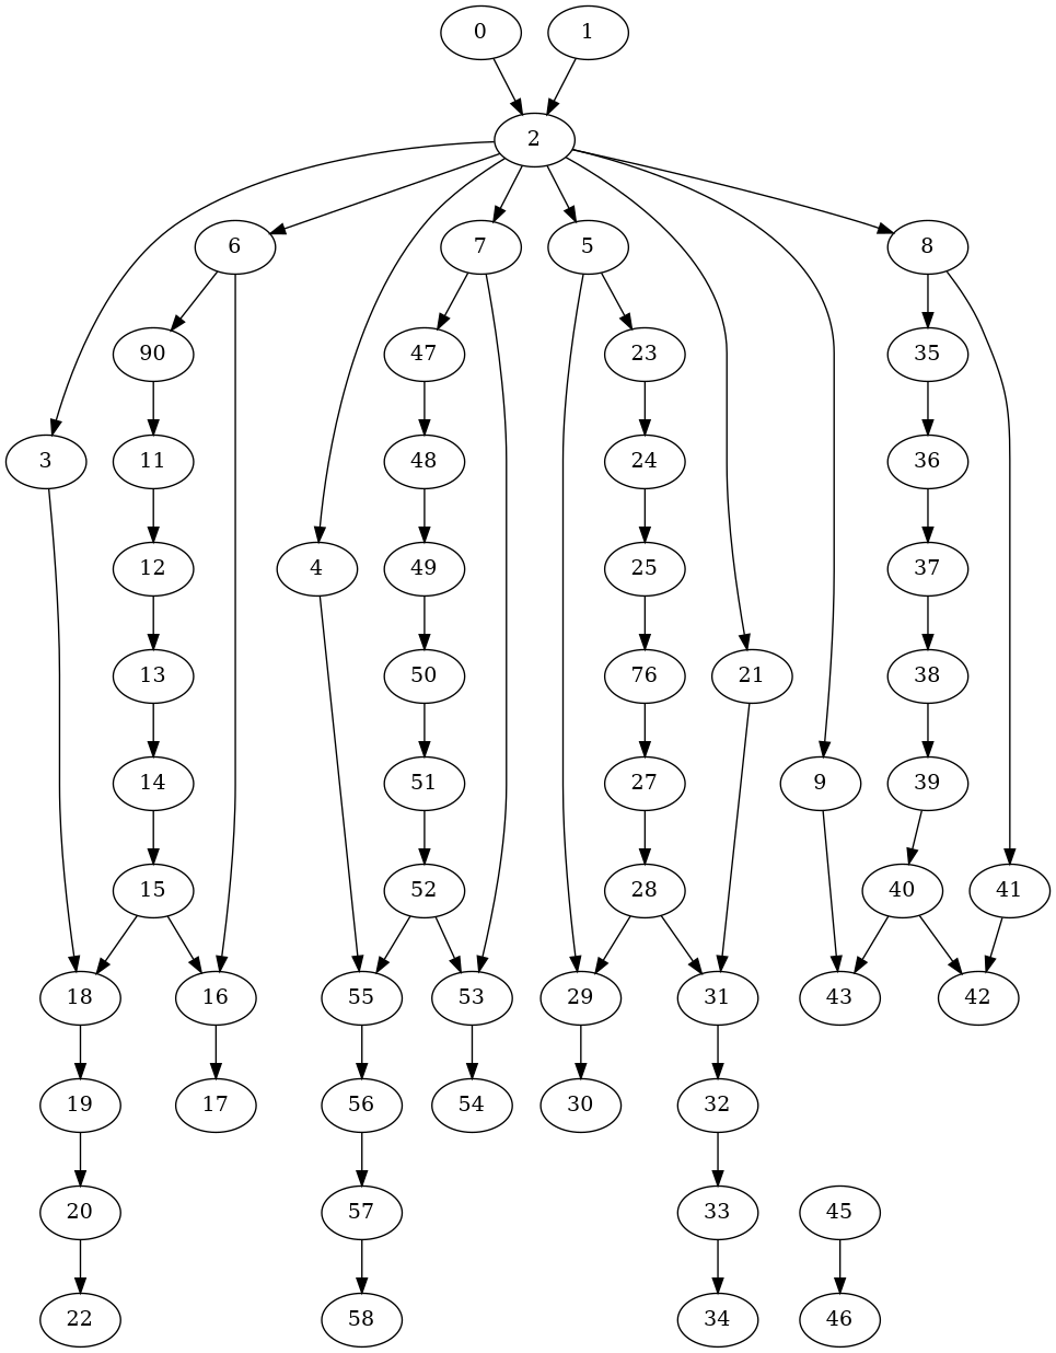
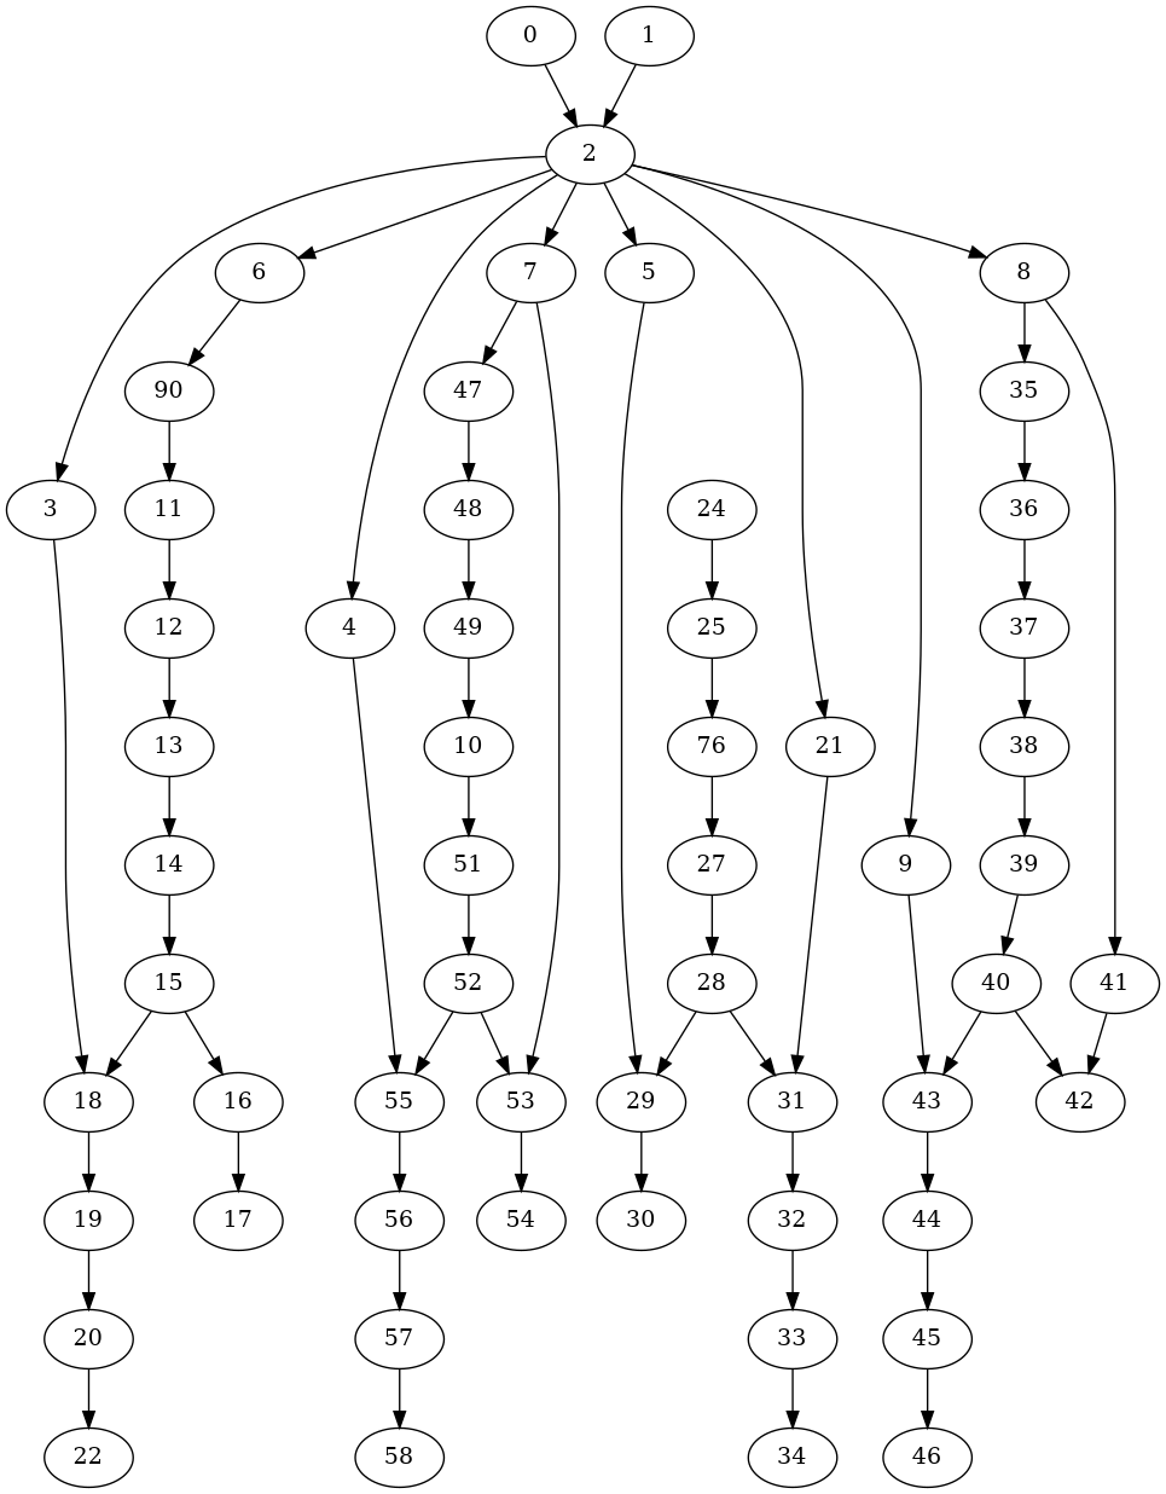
  digraph {
    0
    2
    3
    4
    5
    6
    7
    8
    9
    21
    18
    55
-   23
    29
    n15 [label=90]
    16
    47
    53
    35
    41
    43
    31
    1
    19
    56
    24
    30
    11
    17
    48
    54
    36
    42
+   44
    32
    20
    57
    25
    12
    49
    37
    45
    13
    14
    15
    22
    33
    n48 [label=76]
    27
    28
    34
    38
    39
    40
    46
-   50
+   50 [label=10]
    51
    52
    58
    0 -> 2
    2 -> 3
    2 -> 4
    2 -> 5
    2 -> 6
    2 -> 7
    2 -> 8
    2 -> 9
    2 -> 21
    3 -> 18
    4 -> 55
-   5 -> 23
    5 -> 29
    6 -> n15
-   6 -> 16
    7 -> 47
    7 -> 53
    8 -> 35
    8 -> 41
    9 -> 43
    21 -> 31
    18 -> 19
    55 -> 56
-   23 -> 24
    29 -> 30
    n15 -> 11
    16 -> 17
    47 -> 48
    53 -> 54
    35 -> 36
    41 -> 42
+   43 -> 44
    31 -> 32
    1 -> 2
    19 -> 20
    56 -> 57
    24 -> 25
    11 -> 12
    48 -> 49
    36 -> 37
+   44 -> 45
    32 -> 33
    20 -> 22
    57 -> 58
    25 -> n48
    12 -> 13
    49 -> 50
    37 -> 38
    45 -> 46
    13 -> 14
    14 -> 15
    15 -> 18
    15 -> 16
    33 -> 34
    n48 -> 27
    27 -> 28
    28 -> 29
    28 -> 31
    38 -> 39
    39 -> 40
    40 -> 43
    40 -> 42
    50 -> 51
    51 -> 52
    52 -> 55
    52 -> 53
  }
